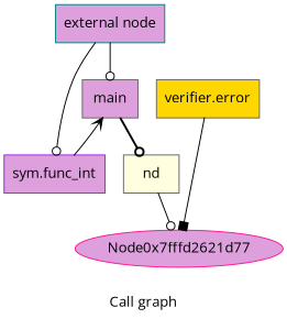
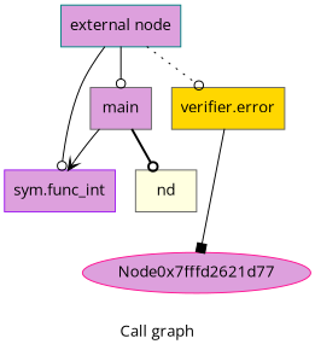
  digraph {
    fontname="Open Sans"
    label="Call graph"
    node [color=gray40 fillcolor=plum fontname="Open Sans" shape=record style=filled]
    edge [arrowhead=odot fontname="Open Sans" style=solid]
    n1 [color=teal label="{external node}"]
    n2 [label="{main}"]
    n3 [color=purple label="{sym.func_int}"]
    n4 [fillcolor=gold label="{verifier.error}"]
    n5 [fillcolor=lightyellow label="{nd}"]
    n6 [color=deeppink label=Node0x7fffd2621d77 shape=""]
    n1 -> n2
    n1 -> n3
-   n3 -> n2 [arrowhead=vee]
+   n1 -> n4 [style=dotted]
+   n2 -> n3 [arrowhead=vee]
    n2 -> n5 [style=bold]
    n4 -> n6 [arrowhead=box]
-   n5 -> n6
  }
